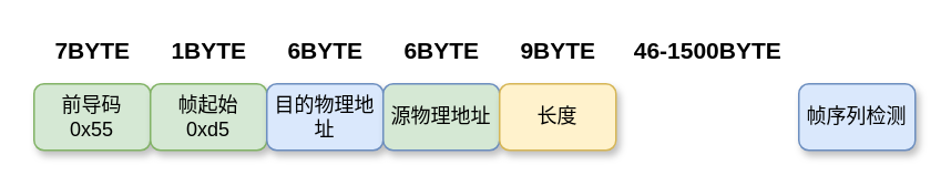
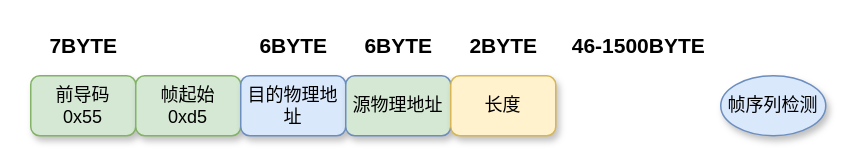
  <mxCell id="0" />
  <mxCell id="1" parent="0" />
  <mxCell id="2" value="前导码&lt;br&gt;0x55" style="rounded=1;whiteSpace=wrap;html=1;fillColor=#d5e8d4;strokeColor=#82b366;glass=0;shadow=1;" parent="1" vertex="1"><mxGeometry x="20" y="50" width="70" height="40" as="geometry" /></mxCell>
  <mxCell id="3" value="帧起始&lt;br&gt;0xd5" style="rounded=1;whiteSpace=wrap;html=1;fillColor=#d5e8d4;strokeColor=#82b366;glass=0;shadow=1;" parent="1" vertex="1"><mxGeometry x="90" y="50" width="70" height="40" as="geometry" /></mxCell>
  <mxCell id="4" value="7BYTE" style="text;html=1;align=center;verticalAlign=middle;resizable=0;points=[];autosize=1;fontStyle=1;fontSize=14;" parent="1" vertex="1"><mxGeometry x="25" y="20" width="60" height="20" as="geometry" /></mxCell>
  <mxCell id="5" value="目的物理地址" style="rounded=1;whiteSpace=wrap;html=1;fillColor=#dae8fc;strokeColor=#6c8ebf;glass=0;shadow=1;" vertex="1" parent="1"><mxGeometry x="160" y="50" width="70" height="40" as="geometry" /></mxCell>
  <mxCell id="6" value="源物理地址" style="rounded=1;whiteSpace=wrap;html=1;fillColor=#d5e8d4;strokeColor=#6c8ebf;glass=0;shadow=1;" vertex="1" parent="1"><mxGeometry x="230" y="50" width="70" height="40" as="geometry" /></mxCell>
  <mxCell id="7" value="长度" style="rounded=1;whiteSpace=wrap;html=1;fillColor=#fff2cc;strokeColor=#d6b656;glass=0;shadow=1;" vertex="1" parent="1"><mxGeometry x="300" y="50" width="70" height="40" as="geometry" /></mxCell>
- <mxCell id="8" value="帧序列检测" style="rounded=1;whiteSpace=wrap;html=1;fillColor=#dae8fc;strokeColor=#6c8ebf;glass=0;shadow=1;" vertex="1" parent="1"><mxGeometry x="480" y="50" width="70" height="40" as="geometry" /></mxCell>
- <mxCell id="9" value="1BYTE" style="text;html=1;align=center;verticalAlign=middle;resizable=0;points=[];autosize=1;fontStyle=1;fontSize=14;" vertex="1" parent="1"><mxGeometry x="95" y="20" width="60" height="20" as="geometry" /></mxCell>
+ <mxCell id="8" value="帧序列检测" style="ellipse;whiteSpace=wrap;html=1;fillColor=#dae8fc;strokeColor=#6c8ebf;glass=0;shadow=1;" vertex="1" parent="1"><mxGeometry x="480" y="50" width="70" height="40" as="geometry" /></mxCell>
  <mxCell id="10" value="6BYTE" style="text;html=1;align=center;verticalAlign=middle;resizable=0;points=[];autosize=1;fontStyle=1;fontSize=14;" vertex="1" parent="1"><mxGeometry x="165" y="20" width="60" height="20" as="geometry" /></mxCell>
  <mxCell id="11" value="6BYTE" style="text;html=1;align=center;verticalAlign=middle;resizable=0;points=[];autosize=1;fontStyle=1;fontSize=14;" vertex="1" parent="1"><mxGeometry x="235" y="20" width="60" height="20" as="geometry" /></mxCell>
- <mxCell id="12" value="9BYTE" style="text;html=1;align=center;verticalAlign=middle;resizable=0;points=[];autosize=1;fontStyle=1;fontSize=14;" vertex="1" parent="1"><mxGeometry x="305" y="20" width="60" height="20" as="geometry" /></mxCell>
+ <mxCell id="12" value="2BYTE" style="text;html=1;align=center;verticalAlign=middle;resizable=0;points=[];autosize=1;fontStyle=1;fontSize=14;" vertex="1" parent="1"><mxGeometry x="305" y="20" width="60" height="20" as="geometry" /></mxCell>
  <mxCell id="13" value="46-1500BYTE" style="text;html=1;align=center;verticalAlign=middle;resizable=0;points=[];autosize=1;fontStyle=1;fontSize=14;" vertex="1" parent="1"><mxGeometry x="375" y="20" width="100" height="20" as="geometry" /></mxCell>
